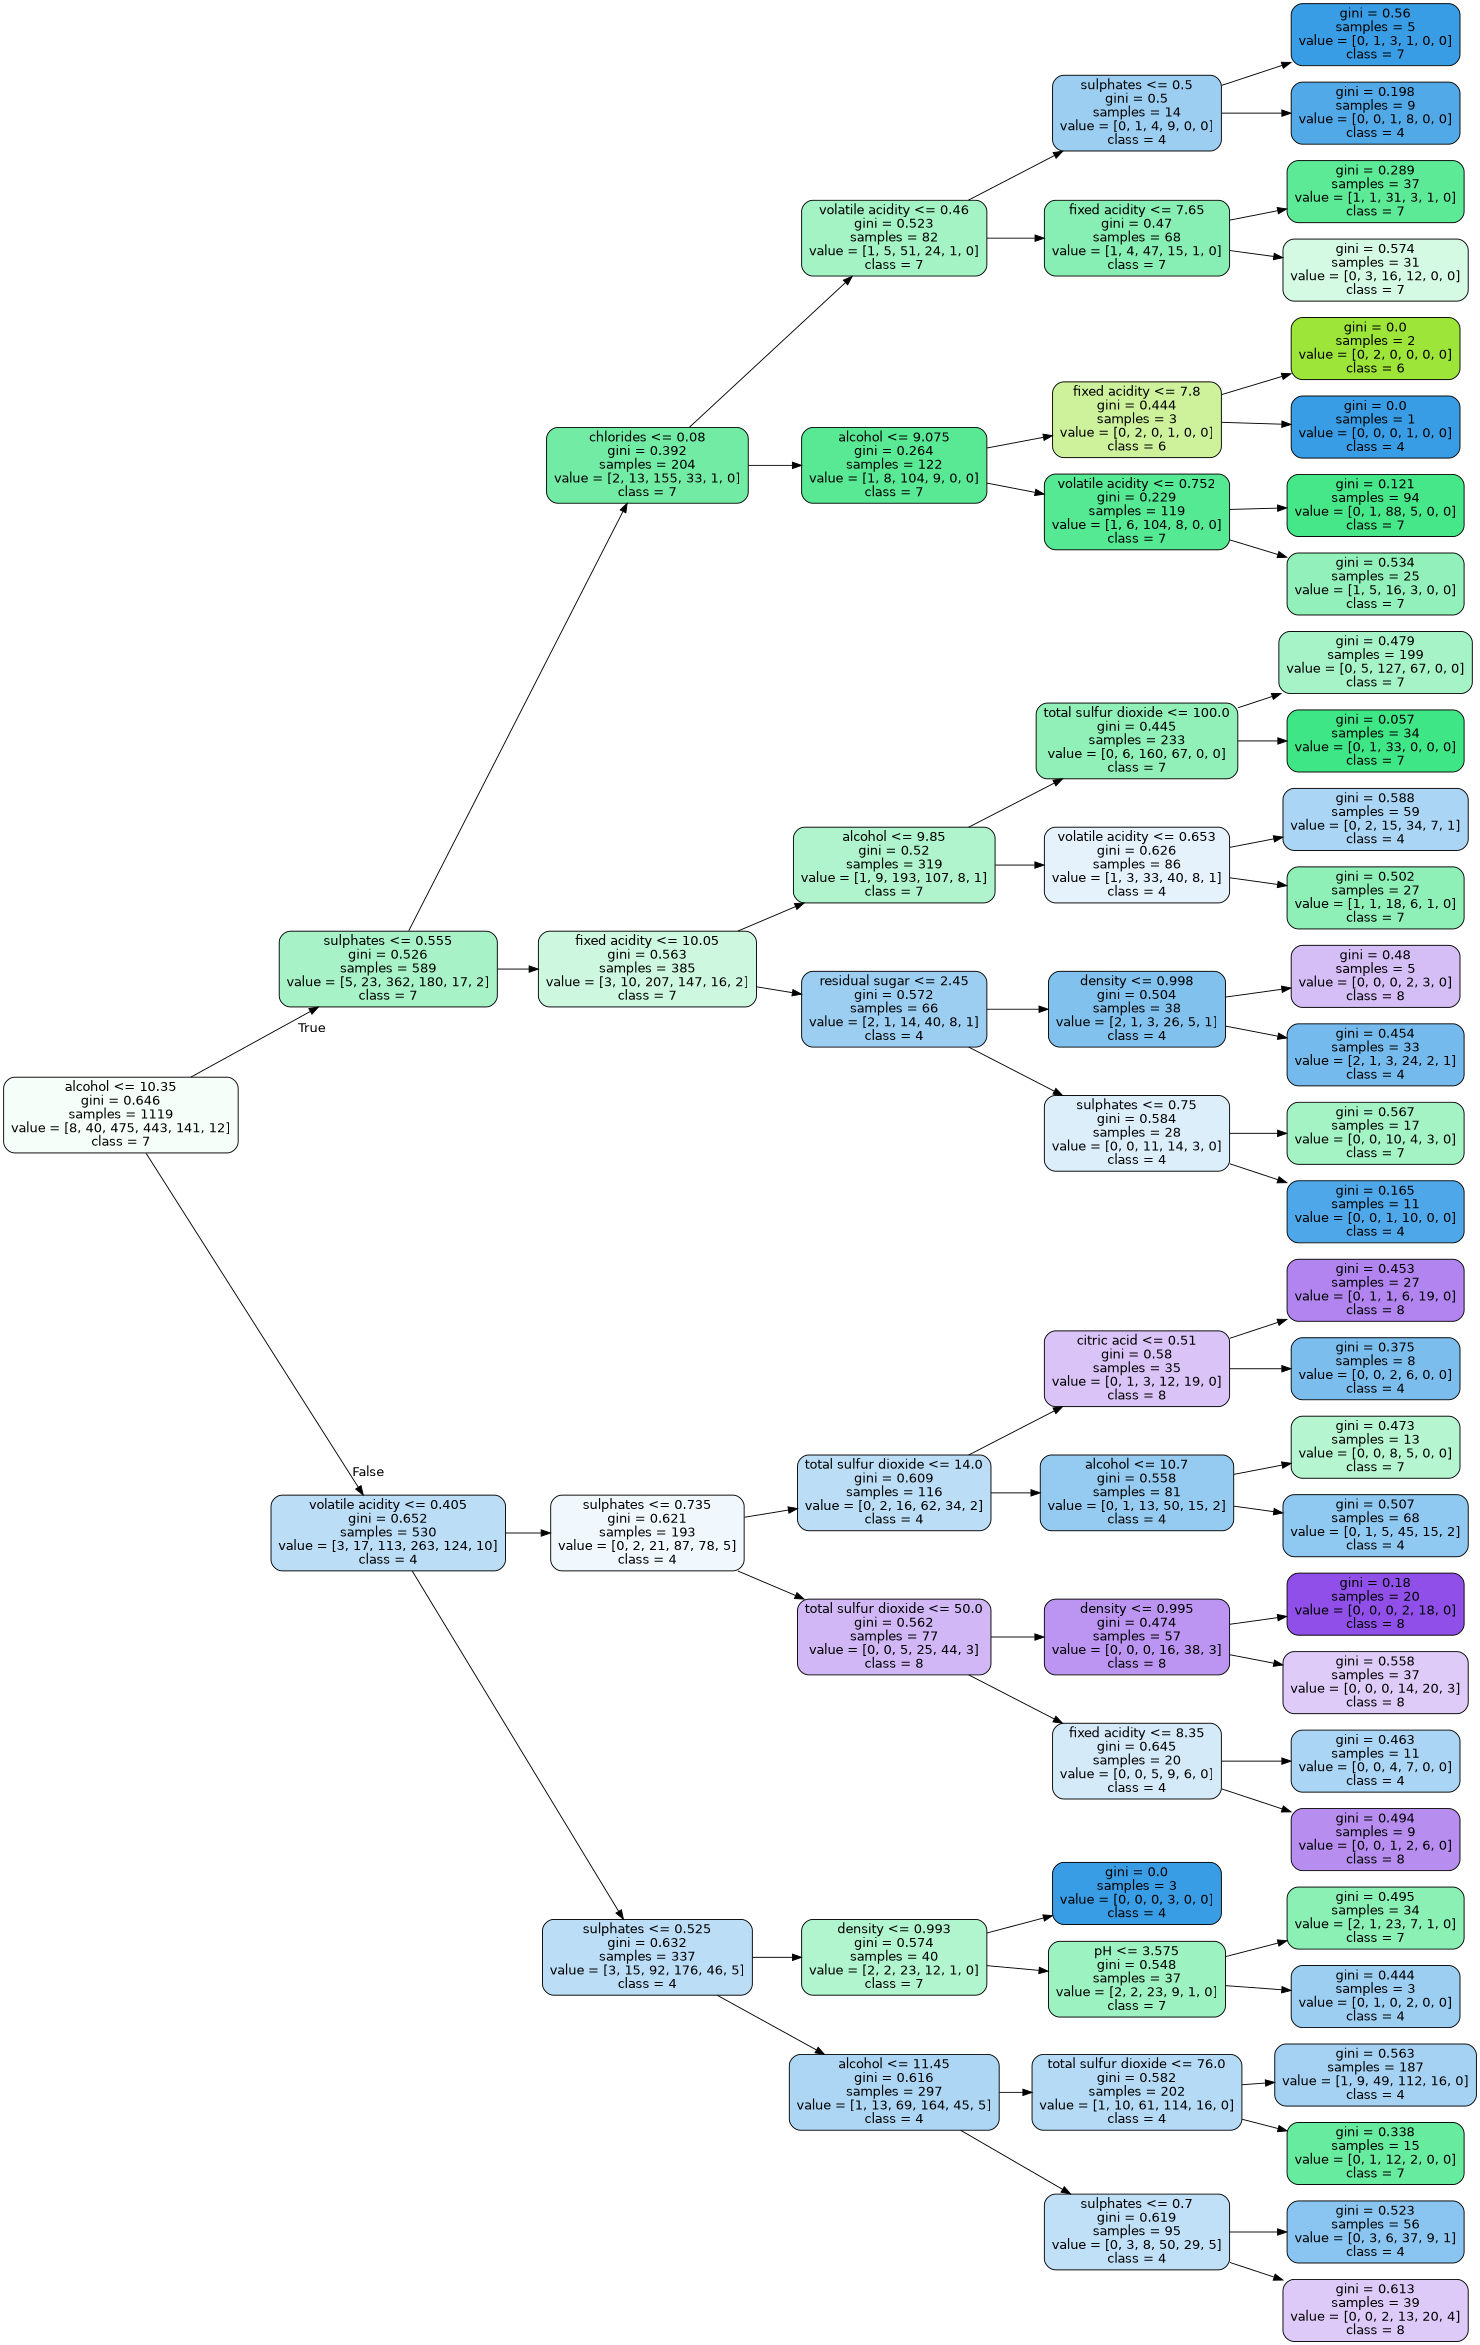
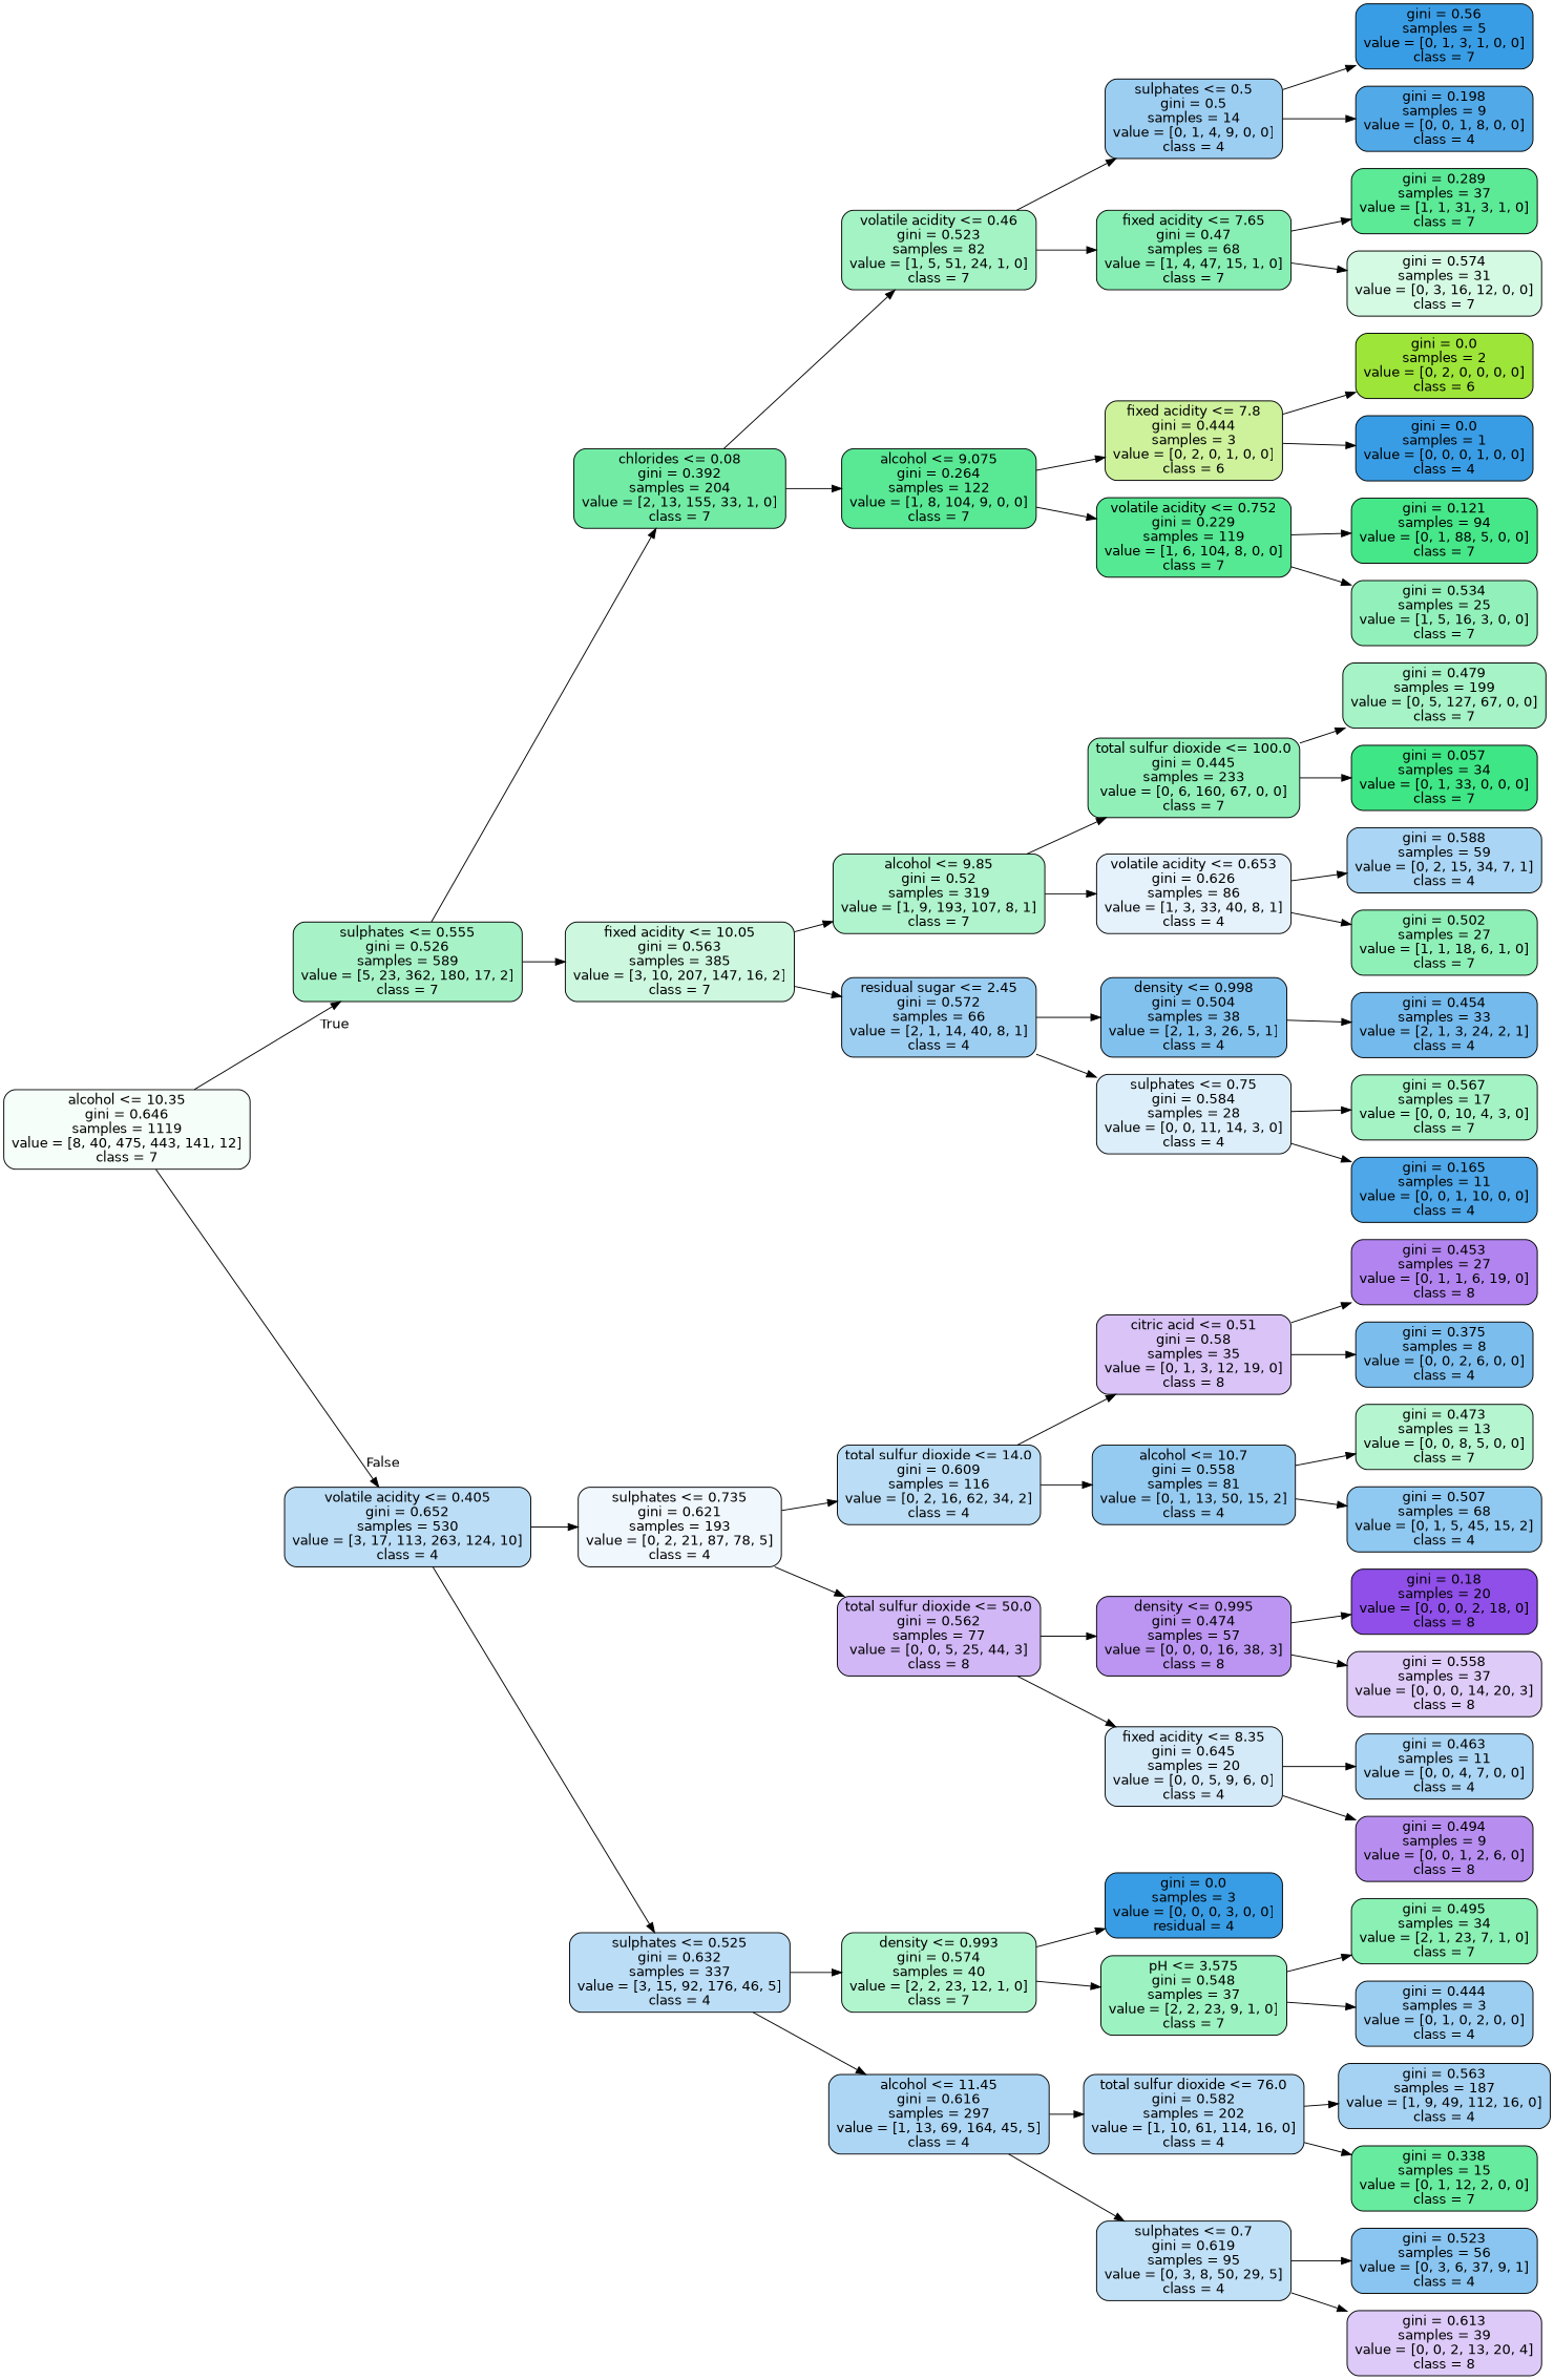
  digraph {
    rankdir=LR
    node [color=black fillcolor="#9ccef2" fontname=helvetica shape=box style="filled, rounded"]
    edge [fontname=helvetica]
    n1 [fillcolor="#f6fef9" label="alcohol <= 10.35\ngini = 0.646\nsamples = 1119\nvalue = [8, 40, 475, 443, 141, 12]\nclass = 7"]
    n2 [fillcolor="#a7f3c7" label="sulphates <= 0.555\ngini = 0.526\nsamples = 589\nvalue = [5, 23, 362, 180, 17, 2]\nclass = 7"]
    n3 [fillcolor="#bbddf6" label="volatile acidity <= 0.405\ngini = 0.652\nsamples = 530\nvalue = [3, 17, 113, 263, 124, 10]\nclass = 4"]
    n4 [fillcolor="#72eca5" label="chlorides <= 0.08\ngini = 0.392\nsamples = 204\nvalue = [2, 13, 155, 33, 1, 0]\nclass = 7"]
    n5 [fillcolor="#cdf8df" label="fixed acidity <= 10.05\ngini = 0.563\nsamples = 385\nvalue = [3, 10, 207, 147, 16, 2]\nclass = 7"]
    n6 [fillcolor="#f0f7fd" label="sulphates <= 0.735\ngini = 0.621\nsamples = 193\nvalue = [0, 2, 21, 87, 78, 5]\nclass = 4"]
    n7 [fillcolor="#bbddf6" label="sulphates <= 0.525\ngini = 0.632\nsamples = 337\nvalue = [3, 15, 92, 176, 46, 5]\nclass = 4"]
    n8 [fillcolor="#a3f3c4" label="volatile acidity <= 0.46\ngini = 0.523\nsamples = 82\nvalue = [1, 5, 51, 24, 1, 0]\nclass = 7"]
    n9 [fillcolor="#59e995" label="alcohol <= 9.075\ngini = 0.264\nsamples = 122\nvalue = [1, 8, 104, 9, 0, 0]\nclass = 7"]
    n10 [fillcolor="#aff4cc" label="alcohol <= 9.85\ngini = 0.52\nsamples = 319\nvalue = [1, 9, 193, 107, 8, 1]\nclass = 7"]
    n11 [label="residual sugar <= 2.45\ngini = 0.572\nsamples = 66\nvalue = [2, 1, 14, 40, 8, 1]\nclass = 4"]
    n12 [label="sulphates <= 0.5\ngini = 0.5\nsamples = 14\nvalue = [0, 1, 4, 9, 0, 0]\nclass = 4"]
    n13 [fillcolor="#87efb3" label="fixed acidity <= 7.65\ngini = 0.47\nsamples = 68\nvalue = [1, 4, 47, 15, 1, 0]\nclass = 7"]
    n14 [fillcolor="#cef29c" label="fixed acidity <= 7.8\ngini = 0.444\nsamples = 3\nvalue = [0, 2, 0, 1, 0, 0]\nclass = 6"]
    n15 [fillcolor="#54e992" label="volatile acidity <= 0.752\ngini = 0.229\nsamples = 119\nvalue = [1, 6, 104, 8, 0, 0]\nclass = 7"]
    n16 [fillcolor="#399de5" label="gini = 0.56\nsamples = 5\nvalue = [0, 1, 3, 1, 0, 0]\nclass = 7"]
    n17 [fillcolor="#52a9e8" label="gini = 0.198\nsamples = 9\nvalue = [0, 0, 1, 8, 0, 0]\nclass = 4"]
    n18 [fillcolor="#5cea97" label="gini = 0.289\nsamples = 37\nvalue = [1, 1, 31, 3, 1, 0]\nclass = 7"]
    n19 [fillcolor="#d5fae4" label="gini = 0.574\nsamples = 31\nvalue = [0, 3, 16, 12, 0, 0]\nclass = 7"]
    n20 [fillcolor="#9de539" label="gini = 0.0\nsamples = 2\nvalue = [0, 2, 0, 0, 0, 0]\nclass = 6"]
    n21 [fillcolor="#399de5" label="gini = 0.0\nsamples = 1\nvalue = [0, 0, 0, 1, 0, 0]\nclass = 4"]
    n22 [fillcolor="#46e789" label="gini = 0.121\nsamples = 94\nvalue = [0, 1, 88, 5, 0, 0]\nclass = 7"]
    n23 [fillcolor="#92f1ba" label="gini = 0.534\nsamples = 25\nvalue = [1, 5, 16, 3, 0, 0]\nclass = 7"]
    n24 [fillcolor="#90f0b8" label="total sulfur dioxide <= 100.0\ngini = 0.445\nsamples = 233\nvalue = [0, 6, 160, 67, 0, 0]\nclass = 7"]
    n25 [fillcolor="#e5f2fc" label="volatile acidity <= 0.653\ngini = 0.626\nsamples = 86\nvalue = [1, 3, 33, 40, 8, 1]\nclass = 4"]
    n26 [fillcolor="#81c1ee" label="density <= 0.998\ngini = 0.504\nsamples = 38\nvalue = [2, 1, 3, 26, 5, 1]\nclass = 4"]
    n27 [fillcolor="#dceefa" label="sulphates <= 0.75\ngini = 0.584\nsamples = 28\nvalue = [0, 0, 11, 14, 3, 0]\nclass = 4"]
    n28 [fillcolor="#a5f3c6" label="gini = 0.479\nsamples = 199\nvalue = [0, 5, 127, 67, 0, 0]\nclass = 7"]
    n29 [fillcolor="#3fe685" label="gini = 0.057\nsamples = 34\nvalue = [0, 1, 33, 0, 0, 0]\nclass = 7"]
    n30 [fillcolor="#aad5f4" label="gini = 0.588\nsamples = 59\nvalue = [0, 2, 15, 34, 7, 1]\nclass = 4"]
    n31 [fillcolor="#8ef0b7" label="gini = 0.502\nsamples = 27\nvalue = [1, 1, 18, 6, 1, 0]\nclass = 7"]
-   n32 [fillcolor="#d5bdf6" label="gini = 0.48\nsamples = 5\nvalue = [0, 0, 0, 2, 3, 0]\nclass = 8"]
    n33 [fillcolor="#74baed" label="gini = 0.454\nsamples = 33\nvalue = [2, 1, 3, 24, 2, 1]\nclass = 4"]
    n34 [fillcolor="#a4f3c5" label="gini = 0.567\nsamples = 17\nvalue = [0, 0, 10, 4, 3, 0]\nclass = 7"]
    n35 [fillcolor="#4da7e8" label="gini = 0.165\nsamples = 11\nvalue = [0, 0, 1, 10, 0, 0]\nclass = 4"]
    n36 [fillcolor="#bbdef6" label="total sulfur dioxide <= 14.0\ngini = 0.609\nsamples = 116\nvalue = [0, 2, 16, 62, 34, 2]\nclass = 4"]
    n37 [fillcolor="#d1b7f6" label="total sulfur dioxide <= 50.0\ngini = 0.562\nsamples = 77\nvalue = [0, 0, 5, 25, 44, 3]\nclass = 8"]
    n38 [fillcolor="#b1f5ce" label="density <= 0.993\ngini = 0.574\nsamples = 40\nvalue = [2, 2, 23, 12, 1, 0]\nclass = 7"]
    n39 [fillcolor="#acd6f4" label="alcohol <= 11.45\ngini = 0.616\nsamples = 297\nvalue = [1, 13, 69, 164, 45, 5]\nclass = 4"]
    n40 [fillcolor="#d9c3f7" label="citric acid <= 0.51\ngini = 0.58\nsamples = 35\nvalue = [0, 1, 3, 12, 19, 0]\nclass = 8"]
    n41 [fillcolor="#96cbf1" label="alcohol <= 10.7\ngini = 0.558\nsamples = 81\nvalue = [0, 1, 13, 50, 15, 2]\nclass = 4"]
    n42 [fillcolor="#bb95f1" label="density <= 0.995\ngini = 0.474\nsamples = 57\nvalue = [0, 0, 0, 16, 38, 3]\nclass = 8"]
    n43 [fillcolor="#d5eaf9" label="fixed acidity <= 8.35\ngini = 0.645\nsamples = 20\nvalue = [0, 0, 5, 9, 6, 0]\nclass = 4"]
    n44 [fillcolor="#b184ef" label="gini = 0.453\nsamples = 27\nvalue = [0, 1, 1, 6, 19, 0]\nclass = 8"]
    n45 [fillcolor="#7bbeee" label="gini = 0.375\nsamples = 8\nvalue = [0, 0, 2, 6, 0, 0]\nclass = 4"]
    n46 [fillcolor="#b5f5d0" label="gini = 0.473\nsamples = 13\nvalue = [0, 0, 8, 5, 0, 0]\nclass = 7"]
    n47 [fillcolor="#8fc8f0" label="gini = 0.507\nsamples = 68\nvalue = [0, 1, 5, 45, 15, 2]\nclass = 4"]
    n48 [fillcolor="#8f4fe8" label="gini = 0.18\nsamples = 20\nvalue = [0, 0, 0, 2, 18, 0]\nclass = 8"]
    n49 [fillcolor="#decbf8" label="gini = 0.558\nsamples = 37\nvalue = [0, 0, 0, 14, 20, 3]\nclass = 8"]
    n50 [fillcolor="#aad5f4" label="gini = 0.463\nsamples = 11\nvalue = [0, 0, 4, 7, 0, 0]\nclass = 4"]
    n51 [fillcolor="#b78ef0" label="gini = 0.494\nsamples = 9\nvalue = [0, 0, 1, 2, 6, 0]\nclass = 8"]
-   n52 [fillcolor="#399de5" label="gini = 0.0\nsamples = 3\nvalue = [0, 0, 0, 3, 0, 0]\nclass = 4"]
+   n52 [fillcolor="#399de5" label="gini = 0.0\nsamples = 3\nvalue = [0, 0, 0, 3, 0, 0]\nresidual = 4"]
    n53 [fillcolor="#9cf2c0" label="pH <= 3.575\ngini = 0.548\nsamples = 37\nvalue = [2, 2, 23, 9, 1, 0]\nclass = 7"]
    n54 [fillcolor="#b5daf5" label="total sulfur dioxide <= 76.0\ngini = 0.582\nsamples = 202\nvalue = [1, 10, 61, 114, 16, 0]\nclass = 4"]
    n55 [fillcolor="#c0e0f7" label="sulphates <= 0.7\ngini = 0.619\nsamples = 95\nvalue = [0, 3, 8, 50, 29, 5]\nclass = 4"]
    n56 [fillcolor="#8af0b4" label="gini = 0.495\nsamples = 34\nvalue = [2, 1, 23, 7, 1, 0]\nclass = 7"]
    n57 [label="gini = 0.444\nsamples = 3\nvalue = [0, 1, 0, 2, 0, 0]\nclass = 4"]
    n58 [fillcolor="#a5d2f3" label="gini = 0.563\nsamples = 187\nvalue = [1, 9, 49, 112, 16, 0]\nclass = 4"]
    n59 [fillcolor="#67eb9e" label="gini = 0.338\nsamples = 15\nvalue = [0, 1, 12, 2, 0, 0]\nclass = 7"]
    n60 [fillcolor="#89c5f0" label="gini = 0.523\nsamples = 56\nvalue = [0, 3, 6, 37, 9, 1]\nclass = 4"]
    n61 [fillcolor="#ddcaf8" label="gini = 0.613\nsamples = 39\nvalue = [0, 0, 2, 13, 20, 4]\nclass = 8"]
    n1 -> n2 [headlabel=True labelangle=45 labeldistance=2.5]
    n1 -> n3 [headlabel=False labelangle=-45 labeldistance=2.5]
    n2 -> n4
    n2 -> n5
    n3 -> n6
    n3 -> n7
    n4 -> n8
    n4 -> n9
    n5 -> n10
    n5 -> n11
    n6 -> n36
    n6 -> n37
    n7 -> n38
    n7 -> n39
    n8 -> n12
    n8 -> n13
    n9 -> n14
    n9 -> n15
    n10 -> n24
    n10 -> n25
    n11 -> n26
    n11 -> n27
    n12 -> n16
    n12 -> n17
    n13 -> n18
    n13 -> n19
    n14 -> n20
    n14 -> n21
    n15 -> n22
    n15 -> n23
    n24 -> n28
    n24 -> n29
    n25 -> n30
    n25 -> n31
-   n26 -> n32
    n26 -> n33
    n27 -> n34
    n27 -> n35
    n36 -> n40
    n36 -> n41
    n37 -> n42
    n37 -> n43
    n38 -> n52
    n38 -> n53
    n39 -> n54
    n39 -> n55
    n40 -> n44
    n40 -> n45
    n41 -> n46
    n41 -> n47
    n42 -> n48
    n42 -> n49
    n43 -> n50
    n43 -> n51
    n53 -> n56
    n53 -> n57
    n54 -> n58
    n54 -> n59
    n55 -> n60
    n55 -> n61
  }
